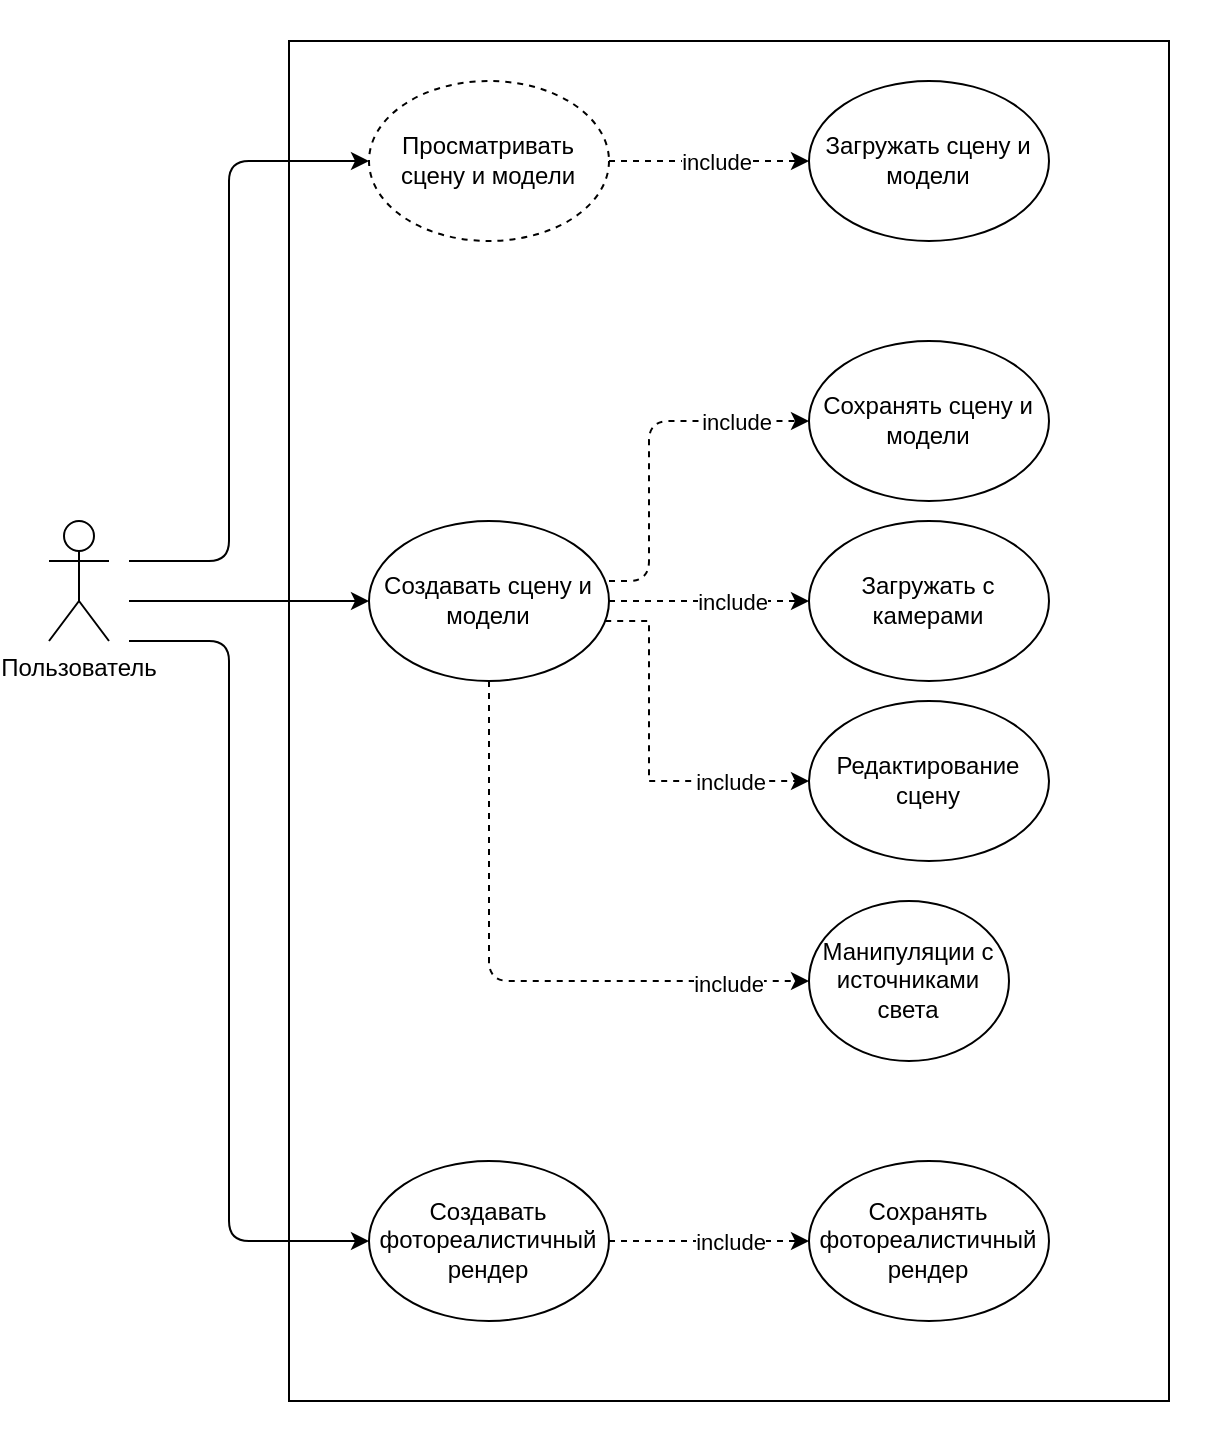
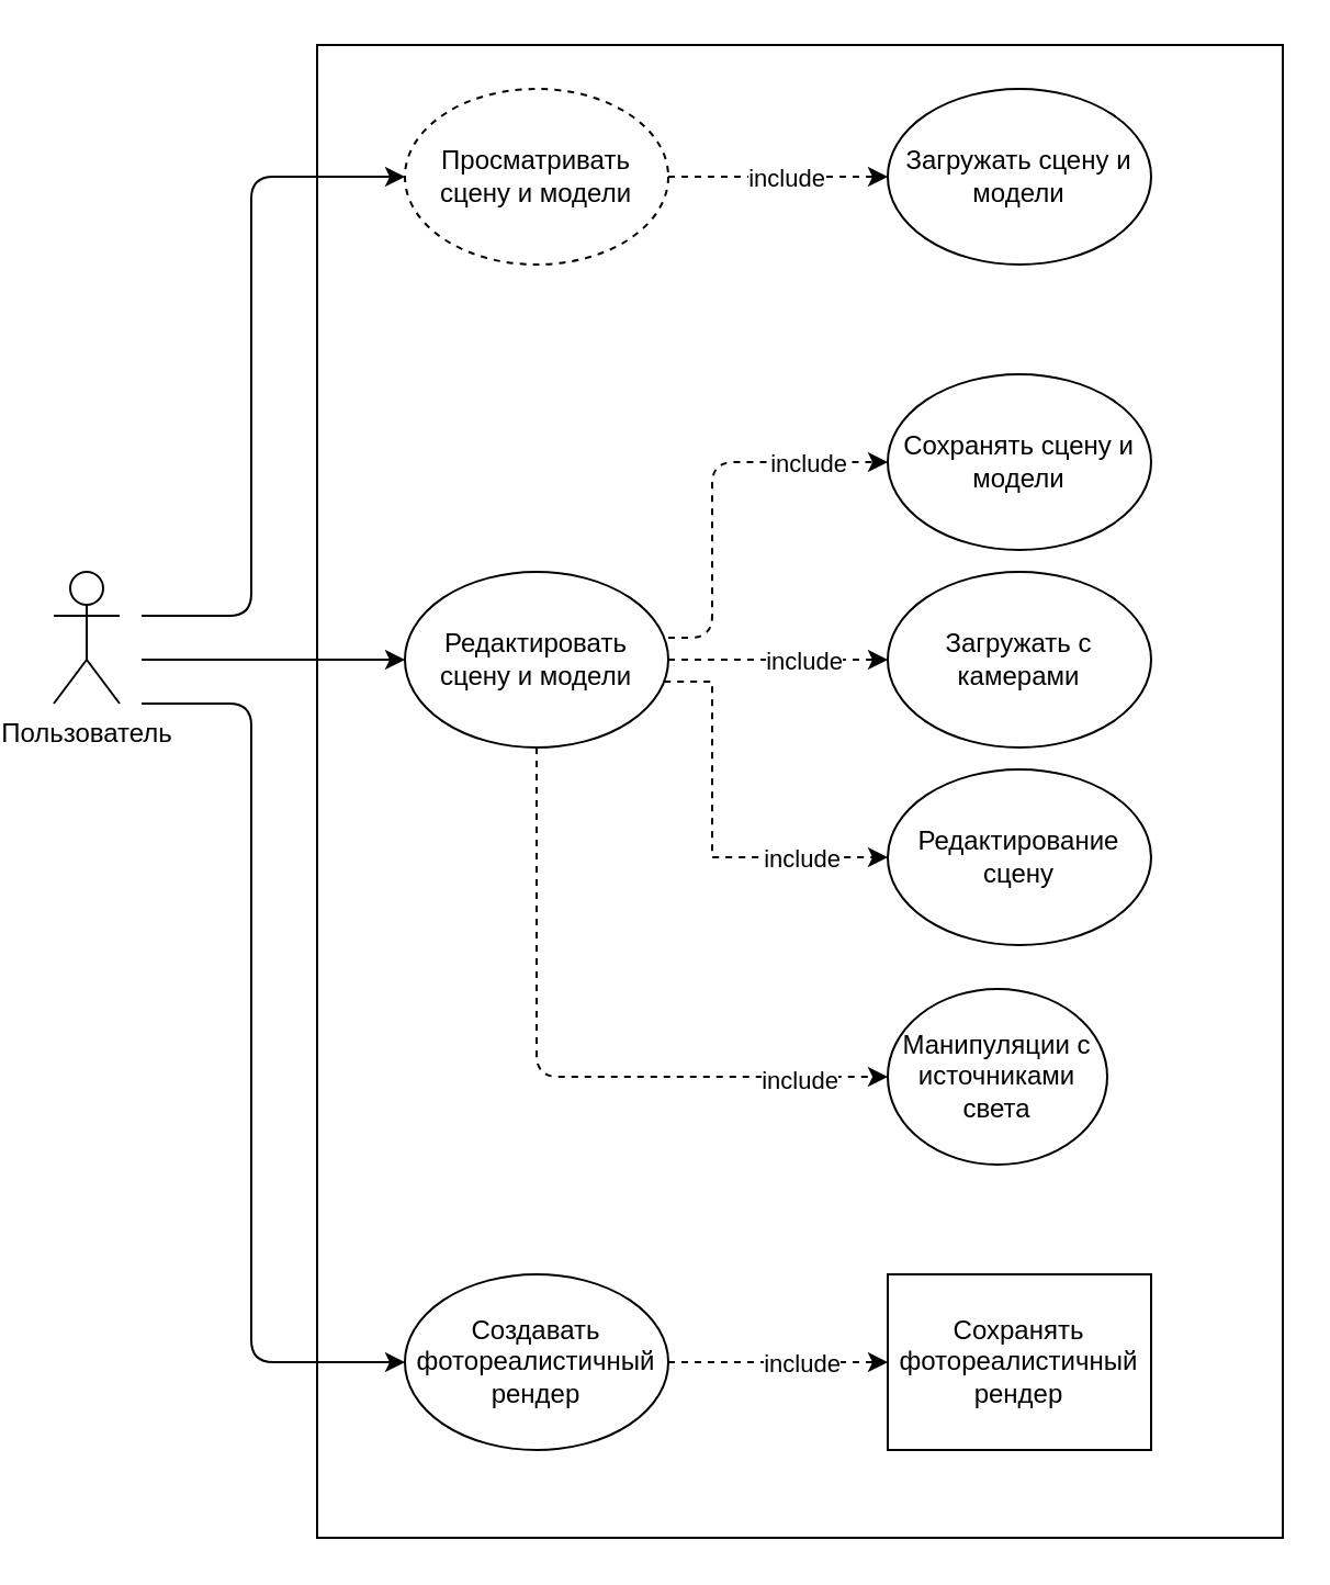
  <mxCell id="0" />
  <mxCell id="1" parent="0" />
  <mxCell id="2" value="" style="whiteSpace=wrap;html=1;align=center;fillColor=none;" vertex="1" parent="1"><mxGeometry x="140" y="20" width="440" height="680" as="geometry" /></mxCell>
  <mxCell id="3" value="" style="edgeStyle=orthogonalEdgeStyle;rounded=1;orthogonalLoop=1;jettySize=auto;html=1;" edge="1" parent="1" target="6"><mxGeometry relative="1" as="geometry"><mxPoint x="60" y="280" as="sourcePoint" /><Array as="points"><mxPoint x="110" y="280" /></Array></mxGeometry></mxCell>
  <mxCell id="4" style="edgeStyle=orthogonalEdgeStyle;rounded=0;orthogonalLoop=1;jettySize=auto;html=1;" edge="1" parent="1" target="9"><mxGeometry relative="1" as="geometry"><mxPoint x="60" y="300" as="sourcePoint" /><Array as="points"><mxPoint x="100" y="300" /><mxPoint x="100" y="300" /></Array></mxGeometry></mxCell>
  <mxCell id="5" value="Пользователь&lt;br&gt;" style="shape=umlActor;verticalLabelPosition=bottom;verticalAlign=top;html=1;outlineConnect=0;" vertex="1" parent="1"><mxGeometry x="20" y="260" width="30" height="60" as="geometry" /></mxCell>
  <mxCell id="6" value="Просматривать сцену и модели" style="ellipse;whiteSpace=wrap;html=1;verticalAlign=middle;align=center;dashed=1;" vertex="1" parent="1"><mxGeometry x="180" y="40" width="120" height="80" as="geometry" /></mxCell>
  <mxCell id="7" value="" style="edgeStyle=orthogonalEdgeStyle;rounded=0;orthogonalLoop=1;jettySize=auto;html=1;dashed=1;entryX=0;entryY=0.5;entryDx=0;entryDy=0;" edge="1" parent="1" source="9" target="15"><mxGeometry relative="1" as="geometry"><Array as="points"><mxPoint x="320" y="310" /><mxPoint x="320" y="390" /></Array></mxGeometry></mxCell>
  <mxCell id="8" value="include" style="edgeLabel;html=1;align=center;verticalAlign=middle;resizable=0;points=[];" vertex="1" connectable="0" parent="7"><mxGeometry x="0.283" y="-2" relative="1" as="geometry"><mxPoint x="25" y="-2" as="offset" /></mxGeometry></mxCell>
- <mxCell id="9" value="Создавать сцену и модели" style="ellipse;whiteSpace=wrap;html=1;verticalAlign=middle;align=center;" vertex="1" parent="1"><mxGeometry x="180" y="260" width="120" height="80" as="geometry" /></mxCell>
+ <mxCell id="9" value="Редактировать сцену и модели" style="ellipse;whiteSpace=wrap;html=1;verticalAlign=middle;align=center;" vertex="1" parent="1"><mxGeometry x="180" y="260" width="120" height="80" as="geometry" /></mxCell>
  <mxCell id="10" value="Загружать сцену и модели" style="ellipse;whiteSpace=wrap;html=1;align=center;" vertex="1" parent="1"><mxGeometry x="400" y="40" width="120" height="80" as="geometry" /></mxCell>
  <mxCell id="11" value="" style="endArrow=classic;html=1;exitX=1;exitY=0.5;exitDx=0;exitDy=0;entryX=0;entryY=0.5;entryDx=0;entryDy=0;dashed=1;" edge="1" parent="1" source="6" target="10"><mxGeometry width="50" height="50" relative="1" as="geometry"><mxPoint x="530" y="440" as="sourcePoint" /><mxPoint x="580" y="390" as="targetPoint" /></mxGeometry></mxCell>
  <mxCell id="12" value="include" style="edgeLabel;html=1;align=center;verticalAlign=middle;resizable=0;points=[];" vertex="1" connectable="0" parent="11"><mxGeometry x="0.355" y="1" relative="1" as="geometry"><mxPoint x="-15" y="1" as="offset" /></mxGeometry></mxCell>
  <mxCell id="13" value="&lt;span&gt;Сохранять сцену и модели&lt;/span&gt;" style="ellipse;whiteSpace=wrap;html=1;verticalAlign=middle;" vertex="1" parent="1"><mxGeometry x="400" y="170" width="120" height="80" as="geometry" /></mxCell>
  <mxCell id="14" value="Загружать с камерами" style="ellipse;whiteSpace=wrap;html=1;align=center;" vertex="1" parent="1"><mxGeometry x="400" y="260" width="120" height="80" as="geometry" /></mxCell>
  <mxCell id="15" value="Редактирование сцену" style="ellipse;whiteSpace=wrap;html=1;align=center;" vertex="1" parent="1"><mxGeometry x="400" y="350" width="120" height="80" as="geometry" /></mxCell>
  <mxCell id="16" value="" style="endArrow=classic;html=1;dashed=1;entryX=0;entryY=0.5;entryDx=0;entryDy=0;" edge="1" parent="1" target="14"><mxGeometry width="50" height="50" relative="1" as="geometry"><mxPoint x="300" y="300" as="sourcePoint" /><mxPoint x="580" y="370" as="targetPoint" /><Array as="points"><mxPoint x="350" y="300" /></Array></mxGeometry></mxCell>
  <mxCell id="17" value="include" style="edgeLabel;html=1;align=center;verticalAlign=middle;resizable=0;points=[];" vertex="1" connectable="0" parent="16"><mxGeometry x="0.21" y="-2" relative="1" as="geometry"><mxPoint y="-2" as="offset" /></mxGeometry></mxCell>
  <mxCell id="18" value="" style="endArrow=classic;html=1;dashed=1;entryX=0;entryY=0.5;entryDx=0;entryDy=0;" edge="1" parent="1" target="13"><mxGeometry width="50" height="50" relative="1" as="geometry"><mxPoint x="300" y="290" as="sourcePoint" /><mxPoint x="580" y="370" as="targetPoint" /><Array as="points"><mxPoint x="320" y="290" /><mxPoint x="320" y="210" /></Array></mxGeometry></mxCell>
  <mxCell id="19" value="include" style="edgeLabel;html=1;align=center;verticalAlign=middle;resizable=0;points=[];" vertex="1" connectable="0" parent="18"><mxGeometry x="0.453" y="-1" relative="1" as="geometry"><mxPoint x="12" y="-1" as="offset" /></mxGeometry></mxCell>
  <mxCell id="20" value="Манипуляции с источниками света" style="ellipse;whiteSpace=wrap;html=1;align=center;" vertex="1" parent="1"><mxGeometry x="400" y="450" width="100" height="80" as="geometry" /></mxCell>
  <mxCell id="21" value="" style="endArrow=classic;html=1;dashed=1;entryX=0;entryY=0.5;entryDx=0;entryDy=0;" edge="1" parent="1" source="9" target="20"><mxGeometry width="50" height="50" relative="1" as="geometry"><mxPoint x="530" y="410" as="sourcePoint" /><mxPoint x="580" y="360" as="targetPoint" /><Array as="points"><mxPoint x="240" y="490" /></Array></mxGeometry></mxCell>
  <mxCell id="22" value="include" style="edgeLabel;html=1;align=center;verticalAlign=middle;resizable=0;points=[];" vertex="1" connectable="0" parent="21"><mxGeometry x="0.736" y="-1" relative="1" as="geometry"><mxPoint as="offset" /></mxGeometry></mxCell>
  <mxCell id="23" value="Создавать фотореалистичный рендер" style="ellipse;whiteSpace=wrap;html=1;align=center;" vertex="1" parent="1"><mxGeometry x="180" y="580" width="120" height="80" as="geometry" /></mxCell>
  <mxCell id="24" value="" style="endArrow=classic;html=1;entryX=0;entryY=0.5;entryDx=0;entryDy=0;rounded=1;" edge="1" parent="1" target="23"><mxGeometry width="50" height="50" relative="1" as="geometry"><mxPoint x="60" y="320" as="sourcePoint" /><mxPoint x="580" y="400" as="targetPoint" /><Array as="points"><mxPoint x="110" y="320" /><mxPoint x="110" y="620" /></Array></mxGeometry></mxCell>
- <mxCell id="25" value="Сохранять фотореалистичный рендер" style="ellipse;whiteSpace=wrap;html=1;align=center;" vertex="1" parent="1"><mxGeometry x="400" y="580" width="120" height="80" as="geometry" /></mxCell>
+ <mxCell id="25" value="Сохранять фотореалистичный рендер" style="whiteSpace=wrap;html=1;align=center;rounded=0;" vertex="1" parent="1"><mxGeometry x="400" y="580" width="120" height="80" as="geometry" /></mxCell>
  <mxCell id="26" value="" style="endArrow=classic;html=1;entryX=0;entryY=0.5;entryDx=0;entryDy=0;exitX=1;exitY=0.5;exitDx=0;exitDy=0;dashed=1;" edge="1" parent="1" source="23" target="25"><mxGeometry width="50" height="50" relative="1" as="geometry"><mxPoint x="530" y="440" as="sourcePoint" /><mxPoint x="580" y="390" as="targetPoint" /></mxGeometry></mxCell>
  <mxCell id="27" value="include" style="edgeLabel;html=1;align=center;verticalAlign=middle;resizable=0;points=[];" vertex="1" connectable="0" parent="26"><mxGeometry x="0.28" y="-1" relative="1" as="geometry"><mxPoint x="-4" y="-1" as="offset" /></mxGeometry></mxCell>
